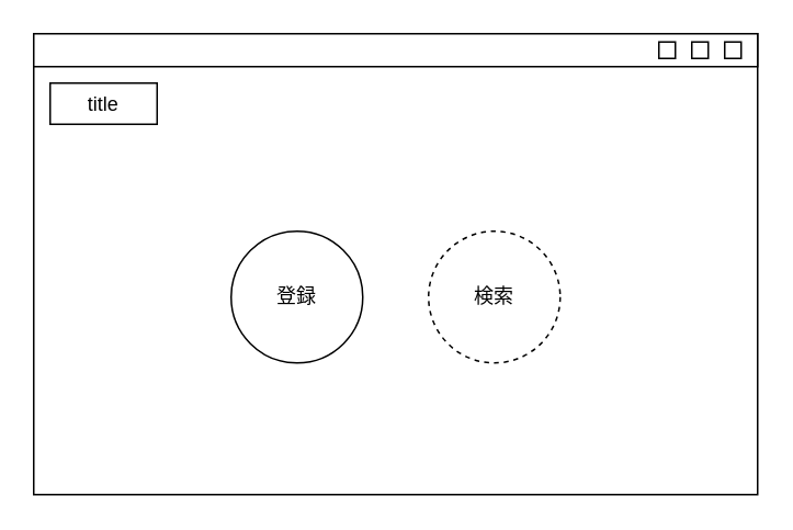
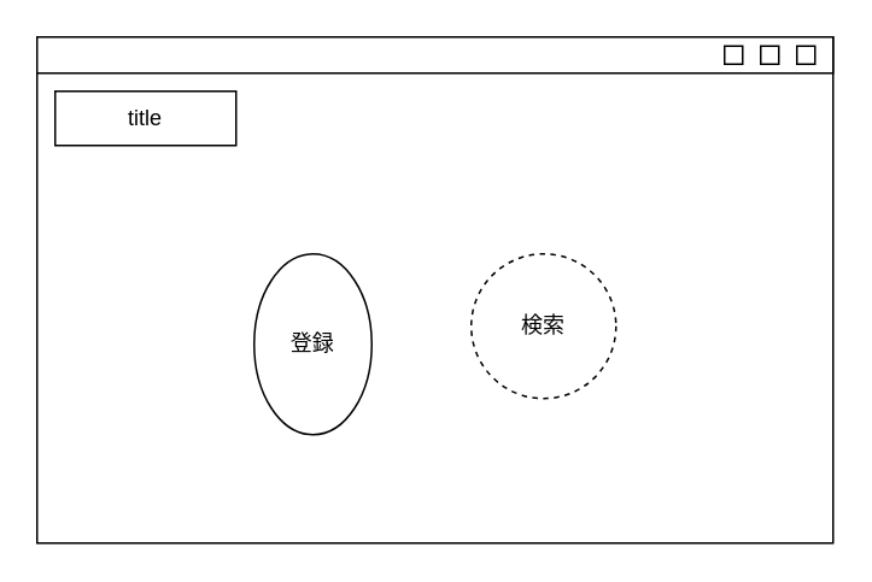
  <mxCell id="0" />
  <mxCell id="1" parent="0" />
  <mxCell id="2" value="" style="rounded=0;whiteSpace=wrap;html=1;" vertex="1" parent="1"><mxGeometry x="20" y="20" width="440" height="280" as="geometry" /></mxCell>
  <mxCell id="3" value="" style="rounded=0;whiteSpace=wrap;html=1;" vertex="1" parent="1"><mxGeometry x="20" y="20" width="440" height="20" as="geometry" /></mxCell>
  <mxCell id="4" value="" style="rounded=0;whiteSpace=wrap;html=1;" vertex="1" parent="1"><mxGeometry x="420" y="25" width="10" height="10" as="geometry" /></mxCell>
  <mxCell id="5" value="" style="rounded=0;whiteSpace=wrap;html=1;" vertex="1" parent="1"><mxGeometry x="440" y="25" width="10" height="10" as="geometry" /></mxCell>
  <mxCell id="6" value="" style="rounded=0;whiteSpace=wrap;html=1;" vertex="1" parent="1"><mxGeometry x="400" y="25" width="10" height="10" as="geometry" /></mxCell>
- <mxCell id="7" value="title" style="rounded=0;whiteSpace=wrap;html=1;" vertex="1" parent="1"><mxGeometry x="30" y="50" width="65" height="25" as="geometry" /></mxCell>
- <mxCell id="8" value="登録" style="ellipse;whiteSpace=wrap;html=1;aspect=fixed;" vertex="1" parent="1"><mxGeometry x="140" y="140" width="80" height="80" as="geometry" /></mxCell>
+ <mxCell id="7" value="title" style="rounded=0;whiteSpace=wrap;html=1;" vertex="1" parent="1"><mxGeometry x="30" y="50" width="100" height="30" as="geometry" /></mxCell>
+ <mxCell id="8" value="登録" style="ellipse;whiteSpace=wrap;html=1;aspect=fixed;" vertex="1" parent="1"><mxGeometry x="140" y="140" width="65" height="100" as="geometry" /></mxCell>
  <mxCell id="9" value="検索" style="ellipse;whiteSpace=wrap;html=1;aspect=fixed;dashed=1;" vertex="1" parent="1"><mxGeometry x="260" y="140" width="80" height="80" as="geometry" /></mxCell>
